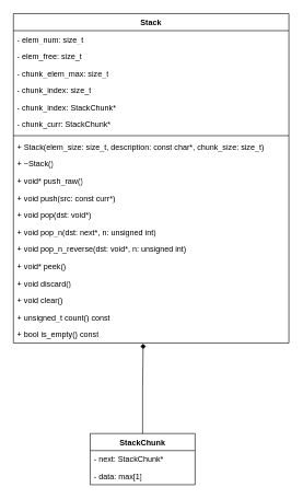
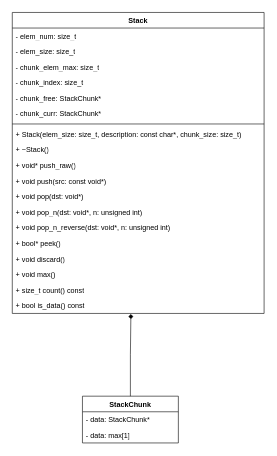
  <mxCell id="0" />
  <mxCell id="1" parent="0" />
  <mxCell id="2" value="Stack" style="swimlane;fontStyle=1;align=center;verticalAlign=top;childLayout=stackLayout;horizontal=1;startSize=26;horizontalStack=0;resizeParent=1;resizeParentMax=0;resizeLast=0;collapsible=1;marginBottom=0;whiteSpace=wrap;html=1;" parent="1" vertex="1"><mxGeometry x="20" y="20" width="420" height="502" as="geometry"><mxRectangle x="100" y="80" width="70" height="30" as="alternateBounds" /></mxGeometry></mxCell>
  <mxCell id="3" value="&lt;meta charset=&quot;utf-8&quot;&gt;- elem_num: size_t" style="text;strokeColor=none;fillColor=none;align=left;verticalAlign=top;spacingLeft=4;spacingRight=4;overflow=hidden;rotatable=0;points=[[0,0.5],[1,0.5]];portConstraint=eastwest;whiteSpace=wrap;html=1;" parent="2" vertex="1"><mxGeometry y="26" width="420" height="26" as="geometry" /></mxCell>
- <mxCell id="4" value="&lt;meta charset=&quot;utf-8&quot;&gt;- elem_free: size_t" style="text;strokeColor=none;fillColor=none;align=left;verticalAlign=top;spacingLeft=4;spacingRight=4;overflow=hidden;rotatable=0;points=[[0,0.5],[1,0.5]];portConstraint=eastwest;whiteSpace=wrap;html=1;" parent="2" vertex="1"><mxGeometry y="52" width="420" height="26" as="geometry" /></mxCell>
+ <mxCell id="4" value="&lt;meta charset=&quot;utf-8&quot;&gt;- elem_size: size_t" style="text;strokeColor=none;fillColor=none;align=left;verticalAlign=top;spacingLeft=4;spacingRight=4;overflow=hidden;rotatable=0;points=[[0,0.5],[1,0.5]];portConstraint=eastwest;whiteSpace=wrap;html=1;" parent="2" vertex="1"><mxGeometry y="52" width="420" height="26" as="geometry" /></mxCell>
  <mxCell id="5" value="&lt;meta charset=&quot;utf-8&quot;&gt;- chunk_elem_max: size_t" style="text;strokeColor=none;fillColor=none;align=left;verticalAlign=top;spacingLeft=4;spacingRight=4;overflow=hidden;rotatable=0;points=[[0,0.5],[1,0.5]];portConstraint=eastwest;whiteSpace=wrap;html=1;" parent="2" vertex="1"><mxGeometry y="78" width="420" height="26" as="geometry" /></mxCell>
  <mxCell id="6" value="&lt;meta charset=&quot;utf-8&quot;&gt;- chunk_index: size_t" style="text;strokeColor=none;fillColor=none;align=left;verticalAlign=top;spacingLeft=4;spacingRight=4;overflow=hidden;rotatable=0;points=[[0,0.5],[1,0.5]];portConstraint=eastwest;whiteSpace=wrap;html=1;" parent="2" vertex="1"><mxGeometry y="104" width="420" height="26" as="geometry" /></mxCell>
- <mxCell id="7" value="&lt;meta charset=&quot;utf-8&quot;&gt;- chunk_index: StackChunk*" style="text;strokeColor=none;fillColor=none;align=left;verticalAlign=top;spacingLeft=4;spacingRight=4;overflow=hidden;rotatable=0;points=[[0,0.5],[1,0.5]];portConstraint=eastwest;whiteSpace=wrap;html=1;" parent="2" vertex="1"><mxGeometry y="130" width="420" height="26" as="geometry" /></mxCell>
+ <mxCell id="7" value="&lt;meta charset=&quot;utf-8&quot;&gt;- chunk_free: StackChunk*" style="text;strokeColor=none;fillColor=none;align=left;verticalAlign=top;spacingLeft=4;spacingRight=4;overflow=hidden;rotatable=0;points=[[0,0.5],[1,0.5]];portConstraint=eastwest;whiteSpace=wrap;html=1;" parent="2" vertex="1"><mxGeometry y="130" width="420" height="26" as="geometry" /></mxCell>
  <mxCell id="8" value="- chunk_curr: StackChunk*" style="text;strokeColor=none;fillColor=none;align=left;verticalAlign=top;spacingLeft=4;spacingRight=4;overflow=hidden;rotatable=0;points=[[0,0.5],[1,0.5]];portConstraint=eastwest;whiteSpace=wrap;html=1;" parent="2" vertex="1"><mxGeometry y="156" width="420" height="26" as="geometry" /></mxCell>
  <mxCell id="9" value="" style="line;strokeWidth=1;fillColor=none;align=left;verticalAlign=middle;spacingTop=-1;spacingLeft=3;spacingRight=3;rotatable=0;labelPosition=right;points=[];portConstraint=eastwest;strokeColor=inherit;" parent="2" vertex="1"><mxGeometry y="182" width="420" height="8" as="geometry" /></mxCell>
  <mxCell id="10" value="&lt;meta charset=&quot;utf-8&quot;&gt;+ Stack(elem_size: size_t, description: const char*, chunk_size: size_t)" style="text;strokeColor=none;fillColor=none;align=left;verticalAlign=top;spacingLeft=4;spacingRight=4;overflow=hidden;rotatable=0;points=[[0,0.5],[1,0.5]];portConstraint=eastwest;whiteSpace=wrap;html=1;" parent="2" vertex="1"><mxGeometry y="190" width="420" height="26" as="geometry" /></mxCell>
  <mxCell id="11" value="&lt;meta charset=&quot;utf-8&quot;&gt;+ ~Stack() " style="text;strokeColor=none;fillColor=none;align=left;verticalAlign=top;spacingLeft=4;spacingRight=4;overflow=hidden;rotatable=0;points=[[0,0.5],[1,0.5]];portConstraint=eastwest;whiteSpace=wrap;html=1;" parent="2" vertex="1"><mxGeometry y="216" width="420" height="26" as="geometry" /></mxCell>
  <mxCell id="12" value="&lt;meta charset=&quot;utf-8&quot;&gt;+ void* push_raw() " style="text;strokeColor=none;fillColor=none;align=left;verticalAlign=top;spacingLeft=4;spacingRight=4;overflow=hidden;rotatable=0;points=[[0,0.5],[1,0.5]];portConstraint=eastwest;whiteSpace=wrap;html=1;" parent="2" vertex="1"><mxGeometry y="242" width="420" height="26" as="geometry" /></mxCell>
- <mxCell id="13" value="&lt;meta charset=&quot;utf-8&quot;&gt;+ void push(src: const curr*)" style="text;strokeColor=none;fillColor=none;align=left;verticalAlign=top;spacingLeft=4;spacingRight=4;overflow=hidden;rotatable=0;points=[[0,0.5],[1,0.5]];portConstraint=eastwest;whiteSpace=wrap;html=1;" parent="2" vertex="1"><mxGeometry y="268" width="420" height="26" as="geometry" /></mxCell>
+ <mxCell id="13" value="&lt;meta charset=&quot;utf-8&quot;&gt;+ void push(src: const void*)" style="text;strokeColor=none;fillColor=none;align=left;verticalAlign=top;spacingLeft=4;spacingRight=4;overflow=hidden;rotatable=0;points=[[0,0.5],[1,0.5]];portConstraint=eastwest;whiteSpace=wrap;html=1;" parent="2" vertex="1"><mxGeometry y="268" width="420" height="26" as="geometry" /></mxCell>
  <mxCell id="14" value="&lt;meta charset=&quot;utf-8&quot;&gt;+ void pop(dst: void*)" style="text;strokeColor=none;fillColor=none;align=left;verticalAlign=top;spacingLeft=4;spacingRight=4;overflow=hidden;rotatable=0;points=[[0,0.5],[1,0.5]];portConstraint=eastwest;whiteSpace=wrap;html=1;" parent="2" vertex="1"><mxGeometry y="294" width="420" height="26" as="geometry" /></mxCell>
- <mxCell id="15" value="&lt;meta charset=&quot;utf-8&quot;&gt;+ void pop_n(dst: next*, n: unsigned int)" style="text;strokeColor=none;fillColor=none;align=left;verticalAlign=top;spacingLeft=4;spacingRight=4;overflow=hidden;rotatable=0;points=[[0,0.5],[1,0.5]];portConstraint=eastwest;whiteSpace=wrap;html=1;" parent="2" vertex="1"><mxGeometry y="320" width="420" height="26" as="geometry" /></mxCell>
+ <mxCell id="15" value="&lt;meta charset=&quot;utf-8&quot;&gt;+ void pop_n(dst: void*, n: unsigned int)" style="text;strokeColor=none;fillColor=none;align=left;verticalAlign=top;spacingLeft=4;spacingRight=4;overflow=hidden;rotatable=0;points=[[0,0.5],[1,0.5]];portConstraint=eastwest;whiteSpace=wrap;html=1;" parent="2" vertex="1"><mxGeometry y="320" width="420" height="26" as="geometry" /></mxCell>
  <mxCell id="16" value="&lt;meta charset=&quot;utf-8&quot;&gt;+ void pop_n_reverse(dst: void*, n: unsigned int)" style="text;strokeColor=none;fillColor=none;align=left;verticalAlign=top;spacingLeft=4;spacingRight=4;overflow=hidden;rotatable=0;points=[[0,0.5],[1,0.5]];portConstraint=eastwest;whiteSpace=wrap;html=1;" parent="2" vertex="1"><mxGeometry y="346" width="420" height="26" as="geometry" /></mxCell>
- <mxCell id="17" value="&lt;meta charset=&quot;utf-8&quot;&gt;+ void* peek()" style="text;strokeColor=none;fillColor=none;align=left;verticalAlign=top;spacingLeft=4;spacingRight=4;overflow=hidden;rotatable=0;points=[[0,0.5],[1,0.5]];portConstraint=eastwest;whiteSpace=wrap;html=1;" parent="2" vertex="1"><mxGeometry y="372" width="420" height="26" as="geometry" /></mxCell>
+ <mxCell id="17" value="&lt;meta charset=&quot;utf-8&quot;&gt;+ bool* peek()" style="text;strokeColor=none;fillColor=none;align=left;verticalAlign=top;spacingLeft=4;spacingRight=4;overflow=hidden;rotatable=0;points=[[0,0.5],[1,0.5]];portConstraint=eastwest;whiteSpace=wrap;html=1;" parent="2" vertex="1"><mxGeometry y="372" width="420" height="26" as="geometry" /></mxCell>
  <mxCell id="18" value="&lt;meta charset=&quot;utf-8&quot;&gt;+ void discard()" style="text;strokeColor=none;fillColor=none;align=left;verticalAlign=top;spacingLeft=4;spacingRight=4;overflow=hidden;rotatable=0;points=[[0,0.5],[1,0.5]];portConstraint=eastwest;whiteSpace=wrap;html=1;" parent="2" vertex="1"><mxGeometry y="398" width="420" height="26" as="geometry" /></mxCell>
- <mxCell id="19" value="&lt;meta charset=&quot;utf-8&quot;&gt;+ void clear()" style="text;strokeColor=none;fillColor=none;align=left;verticalAlign=top;spacingLeft=4;spacingRight=4;overflow=hidden;rotatable=0;points=[[0,0.5],[1,0.5]];portConstraint=eastwest;whiteSpace=wrap;html=1;" parent="2" vertex="1"><mxGeometry y="424" width="420" height="26" as="geometry" /></mxCell>
- <mxCell id="20" value="&lt;meta charset=&quot;utf-8&quot;&gt;+ unsigned_t count() const" style="text;strokeColor=none;fillColor=none;align=left;verticalAlign=top;spacingLeft=4;spacingRight=4;overflow=hidden;rotatable=0;points=[[0,0.5],[1,0.5]];portConstraint=eastwest;whiteSpace=wrap;html=1;" parent="2" vertex="1"><mxGeometry y="450" width="420" height="26" as="geometry" /></mxCell>
- <mxCell id="21" value="&lt;meta charset=&quot;utf-8&quot;&gt;+ bool is_empty() const" style="text;strokeColor=none;fillColor=none;align=left;verticalAlign=top;spacingLeft=4;spacingRight=4;overflow=hidden;rotatable=0;points=[[0,0.5],[1,0.5]];portConstraint=eastwest;whiteSpace=wrap;html=1;" parent="2" vertex="1"><mxGeometry y="476" width="420" height="26" as="geometry" /></mxCell>
+ <mxCell id="19" value="&lt;meta charset=&quot;utf-8&quot;&gt;+ void max()" style="text;strokeColor=none;fillColor=none;align=left;verticalAlign=top;spacingLeft=4;spacingRight=4;overflow=hidden;rotatable=0;points=[[0,0.5],[1,0.5]];portConstraint=eastwest;whiteSpace=wrap;html=1;" parent="2" vertex="1"><mxGeometry y="424" width="420" height="26" as="geometry" /></mxCell>
+ <mxCell id="20" value="&lt;meta charset=&quot;utf-8&quot;&gt;+ size_t count() const" style="text;strokeColor=none;fillColor=none;align=left;verticalAlign=top;spacingLeft=4;spacingRight=4;overflow=hidden;rotatable=0;points=[[0,0.5],[1,0.5]];portConstraint=eastwest;whiteSpace=wrap;html=1;" parent="2" vertex="1"><mxGeometry y="450" width="420" height="26" as="geometry" /></mxCell>
+ <mxCell id="21" value="&lt;meta charset=&quot;utf-8&quot;&gt;+ bool is_data() const" style="text;strokeColor=none;fillColor=none;align=left;verticalAlign=top;spacingLeft=4;spacingRight=4;overflow=hidden;rotatable=0;points=[[0,0.5],[1,0.5]];portConstraint=eastwest;whiteSpace=wrap;html=1;" parent="2" vertex="1"><mxGeometry y="476" width="420" height="26" as="geometry" /></mxCell>
  <mxCell id="22" value="StackChunk" style="swimlane;fontStyle=1;align=center;verticalAlign=top;childLayout=stackLayout;horizontal=1;startSize=26;horizontalStack=0;resizeParent=1;resizeParentMax=0;resizeLast=0;collapsible=1;marginBottom=0;whiteSpace=wrap;html=1;" parent="1" vertex="1"><mxGeometry x="137" y="660" width="160" height="78" as="geometry" /></mxCell>
- <mxCell id="23" value="&lt;meta charset=&quot;utf-8&quot;&gt;- next: StackChunk*" style="text;strokeColor=none;fillColor=none;align=left;verticalAlign=top;spacingLeft=4;spacingRight=4;overflow=hidden;rotatable=0;points=[[0,0.5],[1,0.5]];portConstraint=eastwest;whiteSpace=wrap;html=1;" parent="22" vertex="1"><mxGeometry y="26" width="160" height="26" as="geometry" /></mxCell>
+ <mxCell id="23" value="&lt;meta charset=&quot;utf-8&quot;&gt;- data: StackChunk*" style="text;strokeColor=none;fillColor=none;align=left;verticalAlign=top;spacingLeft=4;spacingRight=4;overflow=hidden;rotatable=0;points=[[0,0.5],[1,0.5]];portConstraint=eastwest;whiteSpace=wrap;html=1;" parent="22" vertex="1"><mxGeometry y="26" width="160" height="26" as="geometry" /></mxCell>
  <mxCell id="24" value="&lt;meta charset=&quot;utf-8&quot;&gt;- data: max[1] " style="text;strokeColor=none;fillColor=none;align=left;verticalAlign=top;spacingLeft=4;spacingRight=4;overflow=hidden;rotatable=0;points=[[0,0.5],[1,0.5]];portConstraint=eastwest;whiteSpace=wrap;html=1;" parent="22" vertex="1"><mxGeometry y="52" width="160" height="26" as="geometry" /></mxCell>
  <mxCell id="25" style="edgeStyle=orthogonalEdgeStyle;rounded=0;orthogonalLoop=1;jettySize=auto;html=1;entryX=0.471;entryY=1.038;entryDx=0;entryDy=0;entryPerimeter=0;endArrow=diamond;" parent="1" source="22" target="21" edge="1"><mxGeometry relative="1" as="geometry" /></mxCell>
